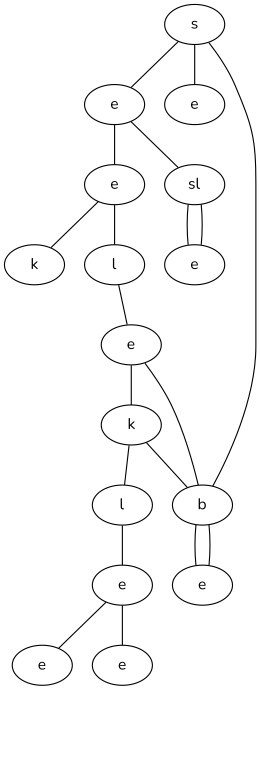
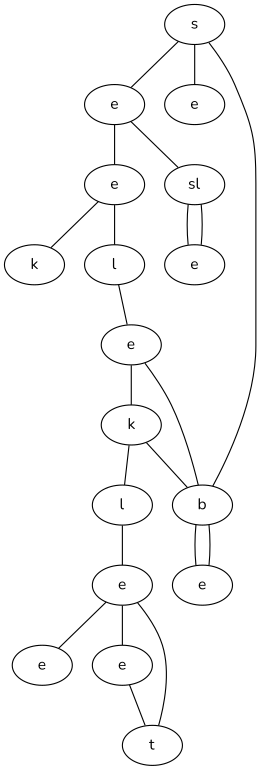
  graph {
    fontname=Nunito
    node [fontname=Nunito]
    edge [fontname=Nunito]
    n1 [label=s]
    n2 [label=e]
    n3 [label=e]
    n4 [label=b]
    n5 [label=sl]
    n6 [label=e]
    n7 [label=e]
    n8 [label=l]
    n9 [label=k]
    n10 [label=e]
    n11 [label=k]
    n12 [label=l]
    n13 [label=e]
    n14 [label=e]
    n15 [label=e]
    n16 [label=e]
+   n17 [label=t]
    n1 -- n2
    n1 -- n3
    n1 -- n4
    n2 -- n5
    n2 -- n6
    n4 -- n13
    n4 -- n13
    n5 -- n7
    n5 -- n7
    n6 -- n8
    n6 -- n9
    n8 -- n10
    n10 -- n4
    n10 -- n11
    n11 -- n4
    n11 -- n12
    n12 -- n14
    n14 -- n15
    n14 -- n16
+   n14 -- n17
+   n16 -- n17
  }
